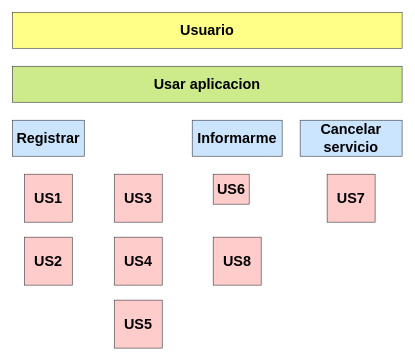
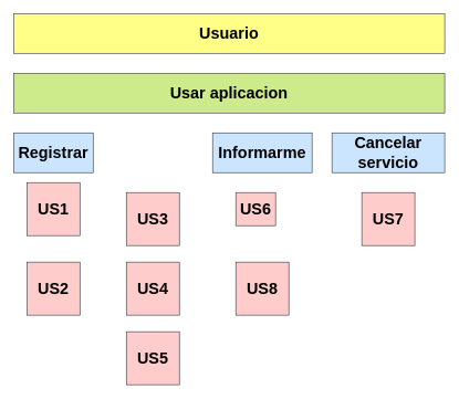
  <mxCell id="0" />
  <mxCell id="1" parent="0" />
  <mxCell id="2" value="&lt;h1&gt;Usuario&lt;/h1&gt;" style="rounded=0;whiteSpace=wrap;html=1;fillColor=#ffff88;strokeColor=#36393d;" vertex="1" parent="1"><mxGeometry x="20" y="20" width="650" height="60" as="geometry" /></mxCell>
  <mxCell id="3" value="&lt;h1&gt;Usar aplicacion&lt;/h1&gt;" style="rounded=0;whiteSpace=wrap;html=1;fillColor=#cdeb8b;strokeColor=#36393d;" vertex="1" parent="1"><mxGeometry x="20" y="110" width="650" height="60" as="geometry" /></mxCell>
  <mxCell id="4" value="&lt;h1&gt;Registrar&lt;/h1&gt;" style="rounded=0;whiteSpace=wrap;html=1;fillColor=#cce5ff;strokeColor=#36393d;" vertex="1" parent="1"><mxGeometry x="20" y="200" width="120" height="60" as="geometry" /></mxCell>
  <mxCell id="5" value="&lt;h1&gt;Informarme&lt;/h1&gt;" style="rounded=0;whiteSpace=wrap;html=1;fillColor=#cce5ff;strokeColor=#36393d;" vertex="1" parent="1"><mxGeometry x="320" y="200" width="150" height="60" as="geometry" /></mxCell>
  <mxCell id="6" value="&lt;h1&gt;Cancelar servicio&lt;/h1&gt;" style="rounded=0;whiteSpace=wrap;html=1;fillColor=#cce5ff;strokeColor=#36393d;" vertex="1" parent="1"><mxGeometry x="500" y="200" width="170" height="60" as="geometry" /></mxCell>
- <mxCell id="7" value="&lt;h1&gt;US1&lt;/h1&gt;" style="whiteSpace=wrap;html=1;aspect=fixed;fillColor=#ffcccc;strokeColor=#36393d;" vertex="1" parent="1"><mxGeometry x="40" y="290" width="80" height="80" as="geometry" /></mxCell>
+ <mxCell id="7" value="&lt;h1&gt;US1&lt;/h1&gt;" style="whiteSpace=wrap;html=1;aspect=fixed;fillColor=#ffcccc;strokeColor=#36393d;" vertex="1" parent="1"><mxGeometry x="40" y="275" width="80" height="80" as="geometry" /></mxCell>
  <mxCell id="8" value="&lt;h1&gt;US2&lt;/h1&gt;" style="whiteSpace=wrap;html=1;aspect=fixed;fillColor=#ffcccc;strokeColor=#36393d;" vertex="1" parent="1"><mxGeometry x="40" y="395" width="80" height="80" as="geometry" /></mxCell>
  <mxCell id="9" value="&lt;h1&gt;US3&lt;/h1&gt;" style="whiteSpace=wrap;html=1;aspect=fixed;fillColor=#ffcccc;strokeColor=#36393d;" vertex="1" parent="1"><mxGeometry x="190" y="290" width="80" height="80" as="geometry" /></mxCell>
  <mxCell id="10" value="&lt;h1&gt;US4&lt;/h1&gt;" style="whiteSpace=wrap;html=1;aspect=fixed;fillColor=#ffcccc;strokeColor=#36393d;" vertex="1" parent="1"><mxGeometry x="190" y="395" width="80" height="80" as="geometry" /></mxCell>
  <mxCell id="11" value="&lt;h1&gt;US5&lt;/h1&gt;" style="whiteSpace=wrap;html=1;aspect=fixed;fillColor=#ffcccc;strokeColor=#36393d;" vertex="1" parent="1"><mxGeometry x="190" y="500" width="80" height="80" as="geometry" /></mxCell>
  <mxCell id="12" value="&lt;h1&gt;US6&lt;/h1&gt;" style="whiteSpace=wrap;html=1;aspect=fixed;fillColor=#ffcccc;strokeColor=#36393d;" vertex="1" parent="1"><mxGeometry x="355" y="290" width="60" height="50" as="geometry" /></mxCell>
  <mxCell id="13" value="&lt;h1&gt;US8&lt;/h1&gt;" style="whiteSpace=wrap;html=1;aspect=fixed;fillColor=#ffcccc;strokeColor=#36393d;" vertex="1" parent="1"><mxGeometry x="355" y="395" width="80" height="80" as="geometry" /></mxCell>
  <mxCell id="14" value="&lt;h1&gt;US7&lt;/h1&gt;" style="whiteSpace=wrap;html=1;aspect=fixed;fillColor=#ffcccc;strokeColor=#36393d;" vertex="1" parent="1"><mxGeometry x="545" y="290" width="80" height="80" as="geometry" /></mxCell>
